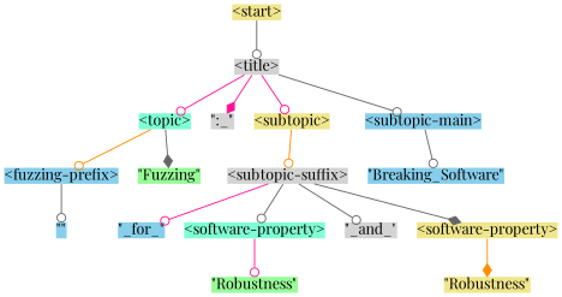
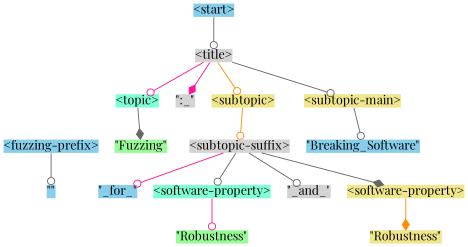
  digraph {
    fontname="Playfair Display"
    node [fillcolor=skyblue fontname="Playfair Display" shape=plain style=filled]
    edge [arrowhead=odot color=gray40 fontname="Playfair Display"]
-   n1 [fillcolor=khaki label="\<start\>"]
+   n1 [label="\<start\>"]
    n2 [fillcolor=lightgrey label="\<title\>"]
    n3 [fillcolor=aquamarine label="\<topic\>"]
    n4 [fillcolor=lightgrey label="\":_\""]
    n5 [fillcolor=khaki label="\<subtopic\>"]
-   n6 [label="\<subtopic-main\>"]
+   n6 [fillcolor=khaki label="\<subtopic-main\>"]
    n7 [label="\<fuzzing-prefix\>"]
    n8 [fillcolor=palegreen label="\"Fuzzing\""]
    n9 [fillcolor=lightgrey label="\<subtopic-suffix\>"]
    n10 [label="\"\""]
    n11 [label="\"Breaking_Software\""]
    n12 [label="\"_for_\""]
    n13 [fillcolor=aquamarine label="\<software-property\>"]
    n14 [fillcolor=lightgrey label="\"_and_\""]
    n15 [fillcolor=khaki label="\<software-property\>"]
    n16 [fillcolor=palegreen label="\"Robustness\""]
    n17 [fillcolor=khaki label="\"Robustness\""]
    n1 -> n2
    n2 -> n3 [color=deeppink]
    n2 -> n4 [arrowhead=diamond color=deeppink]
-   n2 -> n5 [color=deeppink]
+   n2 -> n5 [color=darkorange]
    n2 -> n6
-   n3 -> n7 [color=darkorange]
    n3 -> n8 [arrowhead=diamond]
    n5 -> n9 [color=darkorange]
    n6 -> n11
    n7 -> n10
    n9 -> n12 [color=deeppink]
    n9 -> n13
    n9 -> n14
    n9 -> n15 [arrowhead=diamond]
    n13 -> n16 [color=deeppink]
    n15 -> n17 [arrowhead=diamond color=darkorange]
  }
